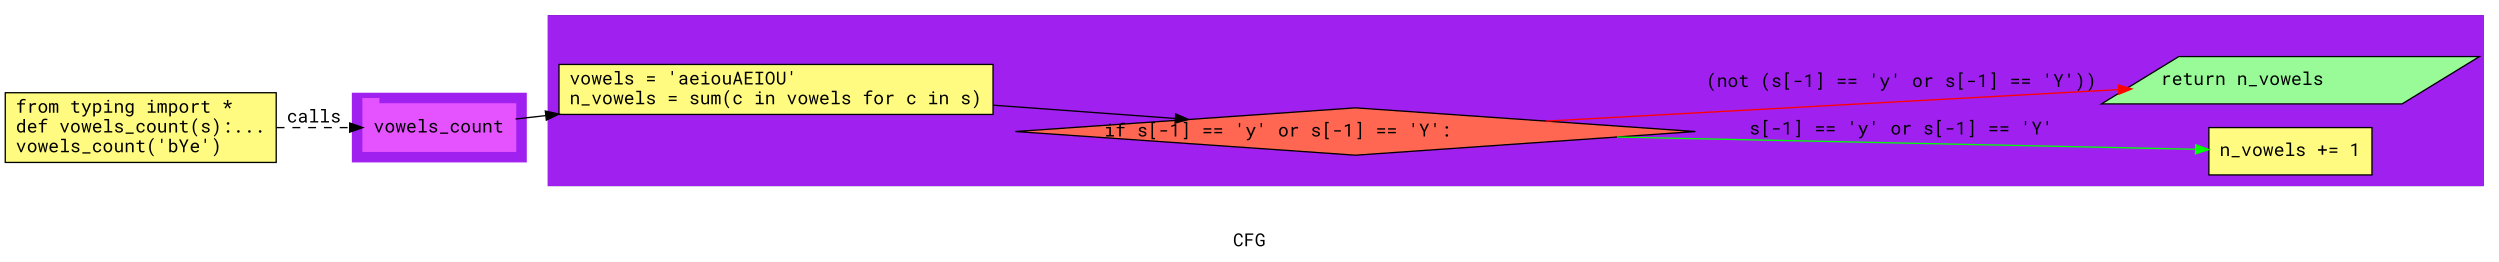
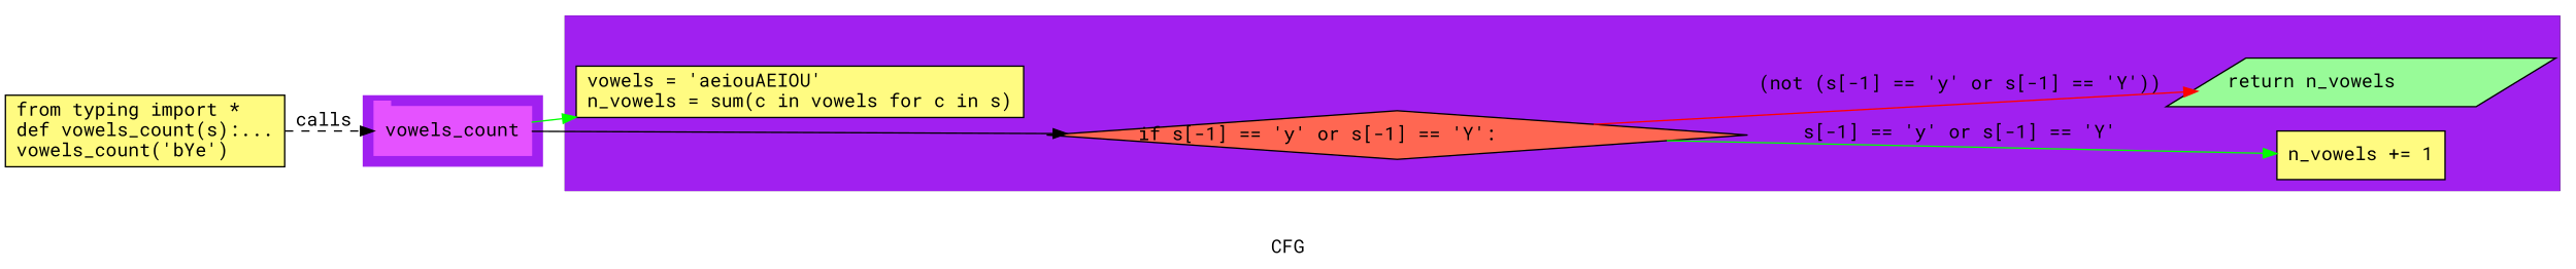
  digraph {
    compound=True
    fontname="Roboto Mono"
    label=CFG
    pack=False
    rankdir=LR
    ranksep=0.02
    node [fontname="Roboto Mono" shape=rectangle style="filled,solid" fillcolor="#FFFB81"]
    edge [color=green fontname="Roboto Mono"]
    n1 [color="#E552FF" height=0.5 label=vowels_count linenum="[11]" shape=tab style=filled width=1.6111 fillcolor=""]
    n2 [height=0.52778 label="vowels = 'aeiouAEIOU'\ln_vowels = sum(c in vowels for c in s)\l" linenum="[5, 6]" width=4.5833]
    n3 [fillcolor="#FF6752" height=0.5 label="if s[-1] == 'y' or s[-1] == 'Y':\l" linenum="[7]" shape=diamond width=7.1745]
    n4 [height=0.5 label="n_vowels += 1\l" linenum="[8]" width=1.7222]
    n5 [fillcolor="#98fb98" height=0.5 label="return n_vowels\l" linenum="[9]" shape=parallelogram width=3.7059]
    n6 [height=0.73611 label="from typing import *\ldef vowels_count(s):...\lvowels_count('bYe')\l" linenum="[1]" width=2.8611]
    subgraph cluster_1 {
      color=purple
      compound=true
      label=""
      shape=tab
      style=filled
      n1
    }
    subgraph cluster_2 {
      label=vowels_count
      n2
      n3
      n4
      n5
      subgraph cluster_3 {
        color=purple
        compound=true
        label=""
        shape=tab
        style=filled
      }
    }
-   n1 -> n2 [color=black]
-   n2 -> n3 [color=black]
+   n1 -> n2
+   n1 -> n3 [color=black]
    n3 -> n4 [label="s[-1] == 'y' or s[-1] == 'Y'"]
    n3 -> n5 [color=red label="(not (s[-1] == 'y' or s[-1] == 'Y'))"]
    n6 -> n1 [label=calls style=dashed color=""]
  }
